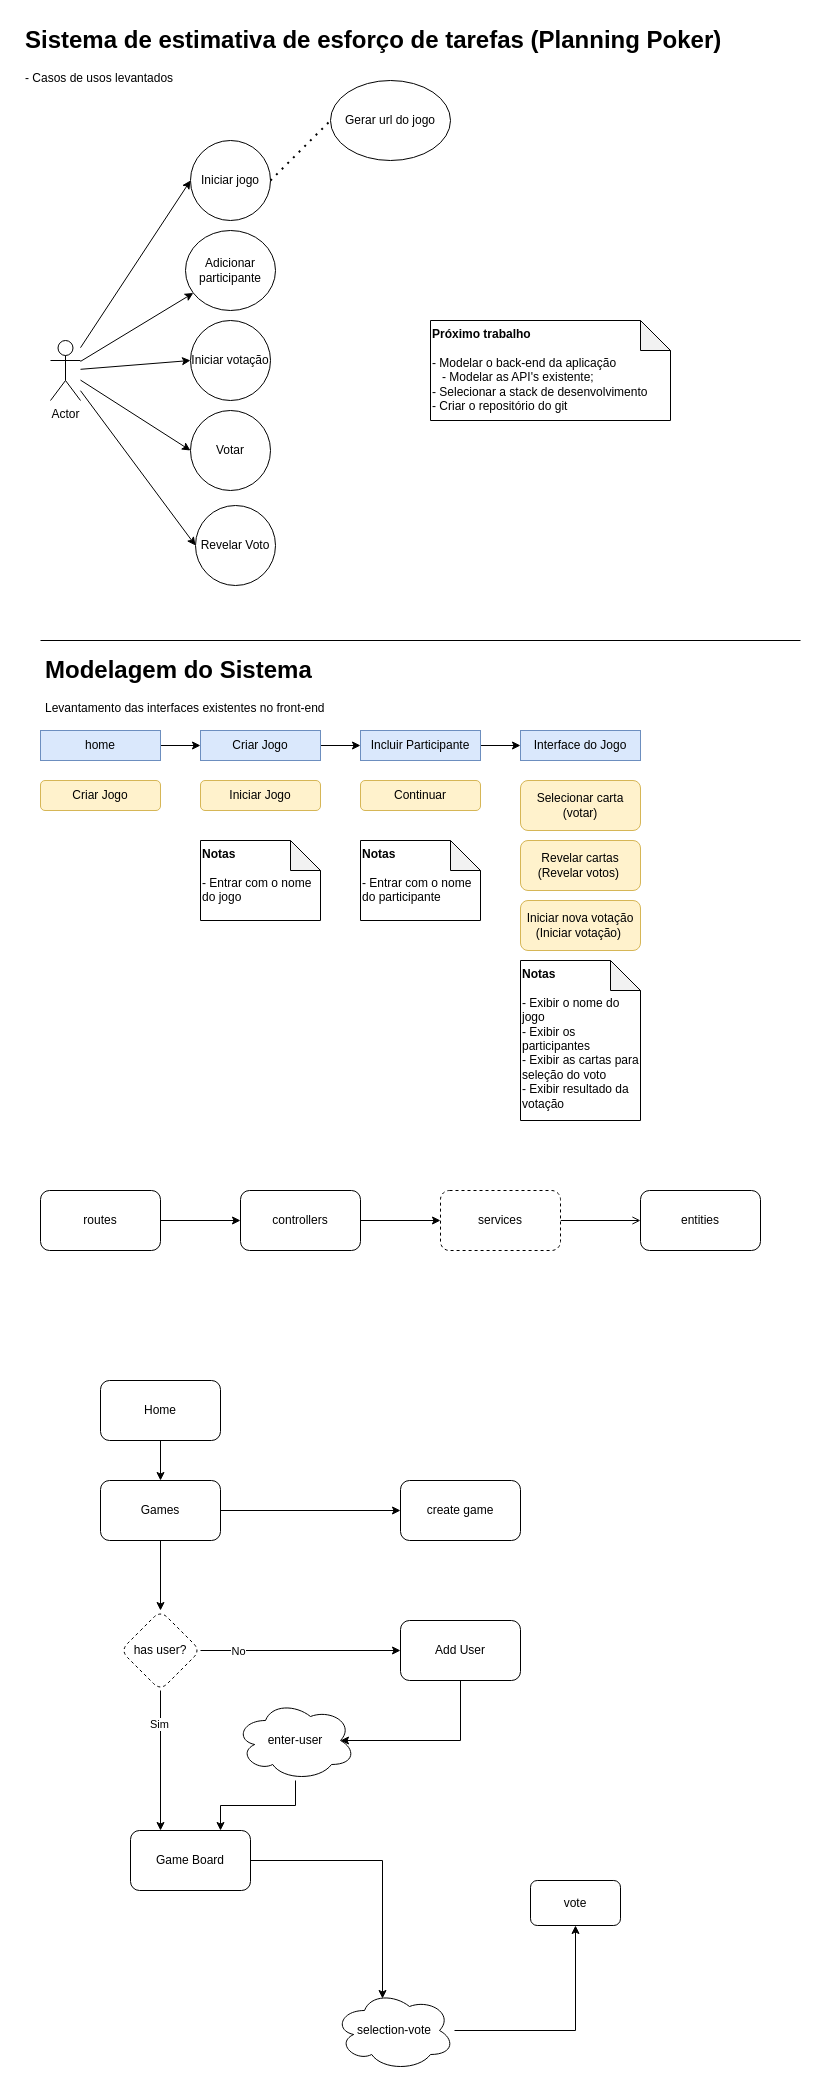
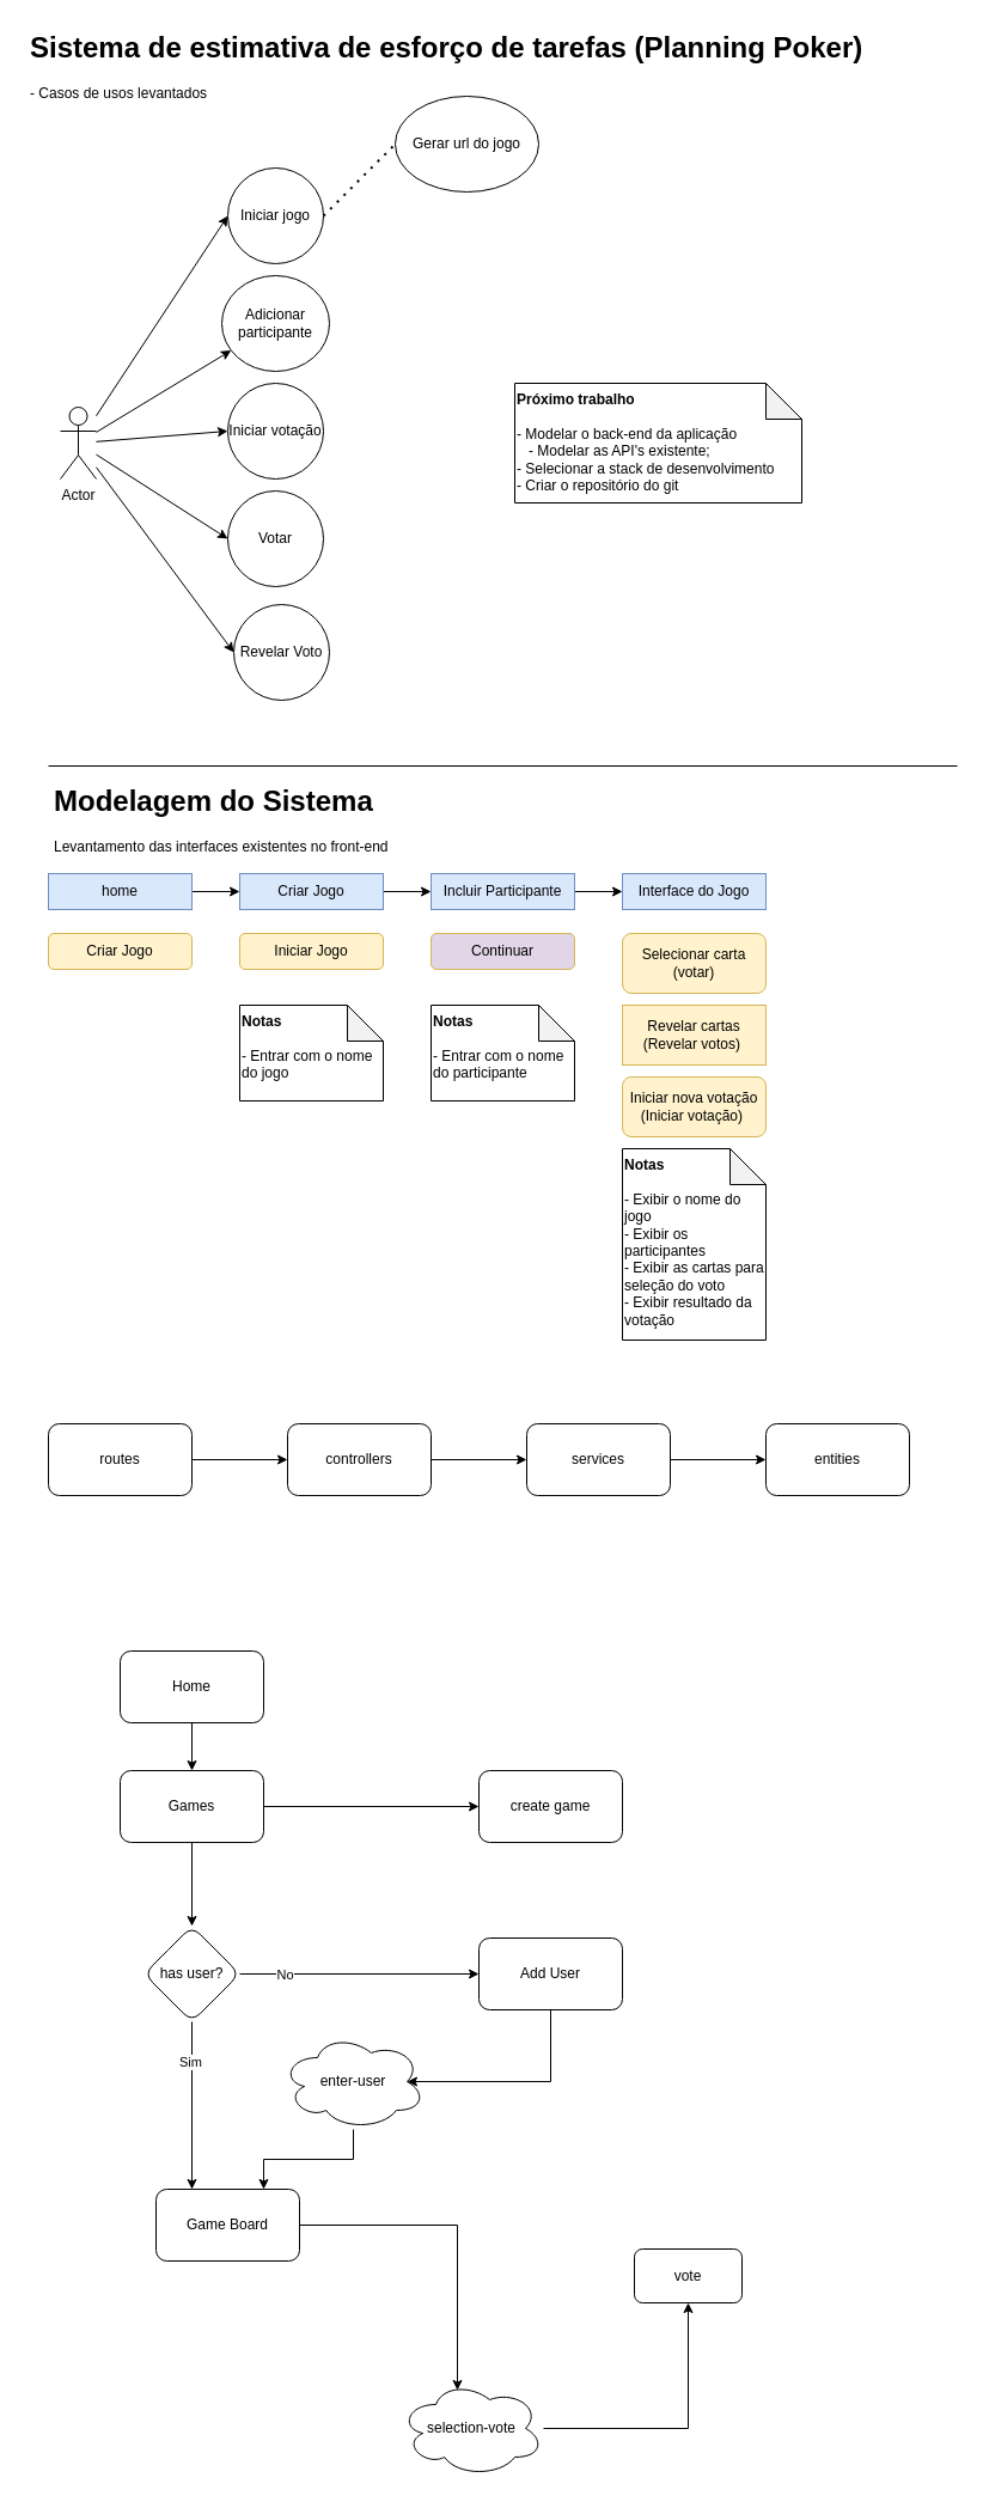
  <mxCell id="0" />
  <mxCell id="1" parent="0" />
  <mxCell id="2" style="rounded=0;orthogonalLoop=1;jettySize=auto;html=1;entryX=0;entryY=0.5;entryDx=0;entryDy=0;" parent="1" source="7" target="9" edge="1"><mxGeometry relative="1" as="geometry" /></mxCell>
  <mxCell id="3" style="rounded=0;orthogonalLoop=1;jettySize=auto;html=1;entryX=0;entryY=0.5;entryDx=0;entryDy=0;" parent="1" source="7" target="10" edge="1"><mxGeometry relative="1" as="geometry" /></mxCell>
  <mxCell id="4" style="rounded=0;orthogonalLoop=1;jettySize=auto;html=1;entryX=0;entryY=0.5;entryDx=0;entryDy=0;" parent="1" source="7" target="11" edge="1"><mxGeometry relative="1" as="geometry" /></mxCell>
  <mxCell id="5" style="rounded=0;orthogonalLoop=1;jettySize=auto;html=1;entryX=0;entryY=0.5;entryDx=0;entryDy=0;" parent="1" source="7" target="12" edge="1"><mxGeometry relative="1" as="geometry" /></mxCell>
  <mxCell id="6" style="rounded=0;orthogonalLoop=1;jettySize=auto;html=1;" parent="1" source="7" target="13" edge="1"><mxGeometry relative="1" as="geometry" /></mxCell>
  <mxCell id="7" value="Actor" style="shape=umlActor;verticalLabelPosition=bottom;verticalAlign=top;html=1;outlineConnect=0;" parent="1" vertex="1"><mxGeometry x="50" y="340" width="30" height="60" as="geometry" /></mxCell>
  <mxCell id="8" value="&lt;h1&gt;Sistema de estimativa de esforço de tarefas (Planning Poker)&lt;/h1&gt;&lt;p&gt;- Casos de usos levantados&lt;/p&gt;" style="text;html=1;strokeColor=none;fillColor=none;spacing=5;spacingTop=-20;whiteSpace=wrap;overflow=hidden;rounded=0;" parent="1" vertex="1"><mxGeometry x="20" y="20" width="770" height="80" as="geometry" /></mxCell>
  <mxCell id="9" value="Iniciar jogo" style="ellipse;whiteSpace=wrap;html=1;aspect=fixed;" parent="1" vertex="1"><mxGeometry x="190" y="140" width="80" height="80" as="geometry" /></mxCell>
  <mxCell id="10" value="Iniciar votação" style="ellipse;whiteSpace=wrap;html=1;aspect=fixed;" parent="1" vertex="1"><mxGeometry x="190" y="320" width="80" height="80" as="geometry" /></mxCell>
  <mxCell id="11" value="Votar" style="ellipse;whiteSpace=wrap;html=1;aspect=fixed;" parent="1" vertex="1"><mxGeometry x="190" y="410" width="80" height="80" as="geometry" /></mxCell>
  <mxCell id="12" value="Revelar Voto" style="ellipse;whiteSpace=wrap;html=1;aspect=fixed;" parent="1" vertex="1"><mxGeometry x="195" y="505" width="80" height="80" as="geometry" /></mxCell>
  <mxCell id="13" value="Adicionar participante" style="ellipse;whiteSpace=wrap;html=1;" parent="1" vertex="1"><mxGeometry x="185" y="230" width="90" height="80" as="geometry" /></mxCell>
  <mxCell id="14" value="Gerar url do jogo" style="ellipse;whiteSpace=wrap;html=1;" parent="1" vertex="1"><mxGeometry x="330" y="80" width="120" height="80" as="geometry" /></mxCell>
  <mxCell id="15" value="" style="endArrow=none;dashed=1;html=1;dashPattern=1 3;strokeWidth=2;rounded=0;entryX=0;entryY=0.5;entryDx=0;entryDy=0;exitX=1;exitY=0.5;exitDx=0;exitDy=0;" parent="1" source="9" target="14" edge="1"><mxGeometry width="50" height="50" relative="1" as="geometry"><mxPoint x="320" y="260" as="sourcePoint" /><mxPoint x="370" y="210" as="targetPoint" /></mxGeometry></mxCell>
  <mxCell id="16" value="" style="endArrow=none;html=1;rounded=0;" parent="1" edge="1"><mxGeometry width="50" height="50" relative="1" as="geometry"><mxPoint x="40" y="640" as="sourcePoint" /><mxPoint x="800" y="640" as="targetPoint" /></mxGeometry></mxCell>
  <mxCell id="17" value="&lt;h1&gt;Modelagem do Sistema&lt;/h1&gt;&lt;p&gt;Levantamento das interfaces existentes no front-end&lt;/p&gt;" style="text;html=1;strokeColor=none;fillColor=none;spacing=5;spacingTop=-20;whiteSpace=wrap;overflow=hidden;rounded=0;" parent="1" vertex="1"><mxGeometry x="40" y="650" width="710" height="70" as="geometry" /></mxCell>
  <mxCell id="18" value="Iniciar Jogo" style="rounded=1;whiteSpace=wrap;html=1;fillColor=#fff2cc;strokeColor=#d6b656;" parent="1" vertex="1"><mxGeometry x="200" y="780" width="120" height="30" as="geometry" /></mxCell>
  <mxCell id="19" style="edgeStyle=orthogonalEdgeStyle;rounded=0;orthogonalLoop=1;jettySize=auto;html=1;" parent="1" source="20" target="22" edge="1"><mxGeometry relative="1" as="geometry" /></mxCell>
  <mxCell id="20" value="home" style="rounded=0;whiteSpace=wrap;html=1;fillColor=#dae8fc;strokeColor=#6c8ebf;" parent="1" vertex="1"><mxGeometry x="40" y="730" width="120" height="30" as="geometry" /></mxCell>
  <mxCell id="21" style="edgeStyle=orthogonalEdgeStyle;rounded=0;orthogonalLoop=1;jettySize=auto;html=1;entryX=0;entryY=0.5;entryDx=0;entryDy=0;" parent="1" source="22" target="27" edge="1"><mxGeometry relative="1" as="geometry" /></mxCell>
  <mxCell id="22" value="Criar Jogo" style="rounded=0;whiteSpace=wrap;html=1;fillColor=#dae8fc;strokeColor=#6c8ebf;" parent="1" vertex="1"><mxGeometry x="200" y="730" width="120" height="30" as="geometry" /></mxCell>
  <mxCell id="23" value="Interface do Jogo" style="rounded=0;whiteSpace=wrap;html=1;fillColor=#dae8fc;strokeColor=#6c8ebf;" parent="1" vertex="1"><mxGeometry x="520" y="730" width="120" height="30" as="geometry" /></mxCell>
  <mxCell id="24" value="Selecionar carta&lt;br&gt;(votar)" style="rounded=1;whiteSpace=wrap;html=1;fillColor=#fff2cc;strokeColor=#d6b656;" parent="1" vertex="1"><mxGeometry x="520" y="780" width="120" height="50" as="geometry" /></mxCell>
- <mxCell id="25" value="Revelar cartas&lt;br&gt;(Revelar votos)&amp;nbsp;" style="rounded=1;whiteSpace=wrap;html=1;fillColor=#fff2cc;strokeColor=#d6b656;" parent="1" vertex="1"><mxGeometry x="520" y="840" width="120" height="50" as="geometry" /></mxCell>
+ <mxCell id="25" value="Revelar cartas&lt;br&gt;(Revelar votos)&amp;nbsp;" style="whiteSpace=wrap;html=1;fillColor=#fff2cc;strokeColor=#d6b656;rounded=0;" parent="1" vertex="1"><mxGeometry x="520" y="840" width="120" height="50" as="geometry" /></mxCell>
  <mxCell id="26" style="edgeStyle=orthogonalEdgeStyle;rounded=0;orthogonalLoop=1;jettySize=auto;html=1;entryX=0;entryY=0.5;entryDx=0;entryDy=0;" parent="1" source="27" target="23" edge="1"><mxGeometry relative="1" as="geometry" /></mxCell>
  <mxCell id="27" value="Incluir Participante" style="rounded=0;whiteSpace=wrap;html=1;fillColor=#dae8fc;strokeColor=#6c8ebf;" parent="1" vertex="1"><mxGeometry x="360" y="730" width="120" height="30" as="geometry" /></mxCell>
- <mxCell id="28" value="Continuar" style="rounded=1;whiteSpace=wrap;html=1;fillColor=#fff2cc;strokeColor=#d6b656;" parent="1" vertex="1"><mxGeometry x="360" y="780" width="120" height="30" as="geometry" /></mxCell>
+ <mxCell id="28" value="Continuar" style="rounded=1;whiteSpace=wrap;html=1;fillColor=#e1d5e7;strokeColor=#d6b656;" parent="1" vertex="1"><mxGeometry x="360" y="780" width="120" height="30" as="geometry" /></mxCell>
  <mxCell id="29" value="Criar Jogo" style="rounded=1;whiteSpace=wrap;html=1;fillColor=#fff2cc;strokeColor=#d6b656;" parent="1" vertex="1"><mxGeometry x="40" y="780" width="120" height="30" as="geometry" /></mxCell>
  <mxCell id="30" value="&lt;b&gt;Notas&lt;/b&gt;&lt;br&gt;&lt;br&gt;- Entrar com o nome do jogo" style="shape=note;whiteSpace=wrap;html=1;backgroundOutline=1;darkOpacity=0.05;horizontal=1;verticalAlign=top;align=left;" parent="1" vertex="1"><mxGeometry x="200" y="840" width="120" height="80" as="geometry" /></mxCell>
  <mxCell id="31" value="&lt;b&gt;Notas&lt;/b&gt;&lt;br&gt;&lt;br&gt;- Entrar com o nome do participante" style="shape=note;whiteSpace=wrap;html=1;backgroundOutline=1;darkOpacity=0.05;horizontal=1;verticalAlign=top;align=left;" parent="1" vertex="1"><mxGeometry x="360" y="840" width="120" height="80" as="geometry" /></mxCell>
  <mxCell id="32" value="&lt;b&gt;Notas&lt;/b&gt;&lt;br&gt;&lt;br&gt;- Exibir o nome do jogo&lt;br&gt;- Exibir os participantes&lt;br&gt;- Exibir as cartas para seleção do voto&lt;br&gt;- Exibir resultado da votação" style="shape=note;whiteSpace=wrap;html=1;backgroundOutline=1;darkOpacity=0.05;horizontal=1;verticalAlign=top;align=left;" parent="1" vertex="1"><mxGeometry x="520" y="960" width="120" height="160" as="geometry" /></mxCell>
  <mxCell id="33" value="Iniciar nova votação&lt;br&gt;(Iniciar votação)&amp;nbsp;" style="rounded=1;whiteSpace=wrap;html=1;fillColor=#fff2cc;strokeColor=#d6b656;" parent="1" vertex="1"><mxGeometry x="520" y="900" width="120" height="50" as="geometry" /></mxCell>
  <mxCell id="34" value="&lt;b&gt;Próximo trabalho&lt;/b&gt;&lt;br&gt;&lt;br&gt;- Modelar o back-end da aplicação&lt;br&gt;&amp;nbsp; &amp;nbsp;- Modelar as API's existente;&lt;br&gt;- Selecionar a stack de desenvolvimento&lt;br&gt;- Criar o repositório do git" style="shape=note;whiteSpace=wrap;html=1;backgroundOutline=1;darkOpacity=0.05;verticalAlign=top;align=left;" parent="1" vertex="1"><mxGeometry x="430" y="320" width="240" height="100" as="geometry" /></mxCell>
  <mxCell id="35" value="" style="edgeStyle=none;html=1;" parent="1" source="36" target="38" edge="1"><mxGeometry relative="1" as="geometry" /></mxCell>
  <mxCell id="36" value="routes" style="rounded=1;whiteSpace=wrap;html=1;" parent="1" vertex="1"><mxGeometry x="40" y="1190" width="120" height="60" as="geometry" /></mxCell>
  <mxCell id="37" value="" style="edgeStyle=none;html=1;" parent="1" source="38" target="40" edge="1"><mxGeometry relative="1" as="geometry" /></mxCell>
  <mxCell id="38" value="controllers" style="rounded=1;whiteSpace=wrap;html=1;" parent="1" vertex="1"><mxGeometry x="240" y="1190" width="120" height="60" as="geometry" /></mxCell>
- <mxCell id="39" value="" style="edgeStyle=none;html=1;endArrow=open;" parent="1" source="40" target="41" edge="1"><mxGeometry relative="1" as="geometry" /></mxCell>
- <mxCell id="40" value="services" style="rounded=1;whiteSpace=wrap;html=1;dashed=1;" parent="1" vertex="1"><mxGeometry x="440" y="1190" width="120" height="60" as="geometry" /></mxCell>
+ <mxCell id="39" value="" style="edgeStyle=none;html=1;" parent="1" source="40" target="41" edge="1"><mxGeometry relative="1" as="geometry" /></mxCell>
+ <mxCell id="40" value="services" style="rounded=1;whiteSpace=wrap;html=1;" parent="1" vertex="1"><mxGeometry x="440" y="1190" width="120" height="60" as="geometry" /></mxCell>
  <mxCell id="41" value="entities" style="rounded=1;whiteSpace=wrap;html=1;" parent="1" vertex="1"><mxGeometry x="640" y="1190" width="120" height="60" as="geometry" /></mxCell>
  <mxCell id="42" value="POST /games" style="rounded=0;orthogonalLoop=1;jettySize=auto;html=1;entryX=0;entryY=0.5;entryDx=0;entryDy=0;exitX=1;exitY=0.5;exitDx=0;exitDy=0;" edge="1" parent="1"><mxGeometry relative="1" as="geometry"><mxPoint x="30" y="1500" as="sourcePoint" /></mxGeometry></mxCell>
  <mxCell id="43" style="edgeStyle=orthogonalEdgeStyle;rounded=0;orthogonalLoop=1;jettySize=auto;html=1;" edge="1" parent="1" source="44" target="47"><mxGeometry relative="1" as="geometry" /></mxCell>
  <mxCell id="44" value="Home" style="rounded=1;whiteSpace=wrap;html=1;" vertex="1" parent="1"><mxGeometry x="100" y="1380" width="120" height="60" as="geometry" /></mxCell>
  <mxCell id="45" style="edgeStyle=orthogonalEdgeStyle;rounded=0;orthogonalLoop=1;jettySize=auto;html=1;" edge="1" parent="1" source="47" target="50"><mxGeometry relative="1" as="geometry" /></mxCell>
  <mxCell id="46" value="" style="edgeStyle=orthogonalEdgeStyle;rounded=0;orthogonalLoop=1;jettySize=auto;html=1;" edge="1" parent="1" source="47" target="55"><mxGeometry relative="1" as="geometry" /></mxCell>
  <mxCell id="47" value="Games" style="rounded=1;whiteSpace=wrap;html=1;" vertex="1" parent="1"><mxGeometry x="100" y="1480" width="120" height="60" as="geometry" /></mxCell>
  <mxCell id="48" style="edgeStyle=orthogonalEdgeStyle;rounded=0;orthogonalLoop=1;jettySize=auto;html=1;exitX=0.5;exitY=1;exitDx=0;exitDy=0;" edge="1" parent="1" source="49"><mxGeometry relative="1" as="geometry"><mxPoint x="340" y="1740" as="targetPoint" /><Array as="points"><mxPoint x="460" y="1740" /></Array></mxGeometry></mxCell>
  <mxCell id="49" value="Add User" style="whiteSpace=wrap;html=1;rounded=1;" vertex="1" parent="1"><mxGeometry x="400" y="1620" width="120" height="60" as="geometry" /></mxCell>
  <mxCell id="50" value="create game" style="rounded=1;whiteSpace=wrap;html=1;" vertex="1" parent="1"><mxGeometry x="400" y="1480" width="120" height="60" as="geometry" /></mxCell>
  <mxCell id="51" style="edgeStyle=orthogonalEdgeStyle;rounded=0;orthogonalLoop=1;jettySize=auto;html=1;" edge="1" parent="1" source="55" target="49"><mxGeometry relative="1" as="geometry" /></mxCell>
  <mxCell id="52" value="No" style="edgeLabel;html=1;align=center;verticalAlign=middle;resizable=0;points=[];" vertex="1" connectable="0" parent="51"><mxGeometry x="-0.63" relative="1" as="geometry"><mxPoint as="offset" /></mxGeometry></mxCell>
  <mxCell id="53" value="" style="edgeStyle=orthogonalEdgeStyle;rounded=0;orthogonalLoop=1;jettySize=auto;html=1;entryX=0.25;entryY=0;entryDx=0;entryDy=0;exitX=0.5;exitY=1;exitDx=0;exitDy=0;" edge="1" parent="1" source="55" target="57"><mxGeometry relative="1" as="geometry" /></mxCell>
  <mxCell id="54" value="Sim" style="edgeLabel;html=1;align=center;verticalAlign=middle;resizable=0;points=[];" vertex="1" connectable="0" parent="53"><mxGeometry x="-0.531" y="-2" relative="1" as="geometry"><mxPoint as="offset" /></mxGeometry></mxCell>
- <mxCell id="55" value="has user?" style="rhombus;whiteSpace=wrap;html=1;rounded=1;dashed=1;" vertex="1" parent="1"><mxGeometry x="120" y="1610" width="80" height="80" as="geometry" /></mxCell>
+ <mxCell id="55" value="has user?" style="rhombus;whiteSpace=wrap;html=1;rounded=1;" vertex="1" parent="1"><mxGeometry x="120" y="1610" width="80" height="80" as="geometry" /></mxCell>
  <mxCell id="56" style="edgeStyle=orthogonalEdgeStyle;rounded=0;orthogonalLoop=1;jettySize=auto;html=1;entryX=0.4;entryY=0.1;entryDx=0;entryDy=0;entryPerimeter=0;" edge="1" parent="1" source="57" target="61"><mxGeometry relative="1" as="geometry" /></mxCell>
  <mxCell id="57" value="Game Board" style="whiteSpace=wrap;html=1;rounded=1;" vertex="1" parent="1"><mxGeometry x="130" y="1830" width="120" height="60" as="geometry" /></mxCell>
  <mxCell id="58" style="edgeStyle=orthogonalEdgeStyle;rounded=0;orthogonalLoop=1;jettySize=auto;html=1;entryX=0.75;entryY=0;entryDx=0;entryDy=0;" edge="1" parent="1" source="59" target="57"><mxGeometry relative="1" as="geometry" /></mxCell>
  <mxCell id="59" value="enter-user" style="ellipse;shape=cloud;whiteSpace=wrap;html=1;" vertex="1" parent="1"><mxGeometry x="235" y="1700" width="120" height="80" as="geometry" /></mxCell>
  <mxCell id="60" style="edgeStyle=orthogonalEdgeStyle;rounded=0;orthogonalLoop=1;jettySize=auto;html=1;" edge="1" parent="1" source="61" target="62"><mxGeometry relative="1" as="geometry" /></mxCell>
  <mxCell id="61" value="selection-vote" style="ellipse;shape=cloud;whiteSpace=wrap;html=1;" vertex="1" parent="1"><mxGeometry x="334" y="1990" width="120" height="80" as="geometry" /></mxCell>
  <mxCell id="62" value="vote" style="whiteSpace=wrap;html=1;rounded=1;" vertex="1" parent="1"><mxGeometry x="530" y="1880" width="90" height="45" as="geometry" /></mxCell>
